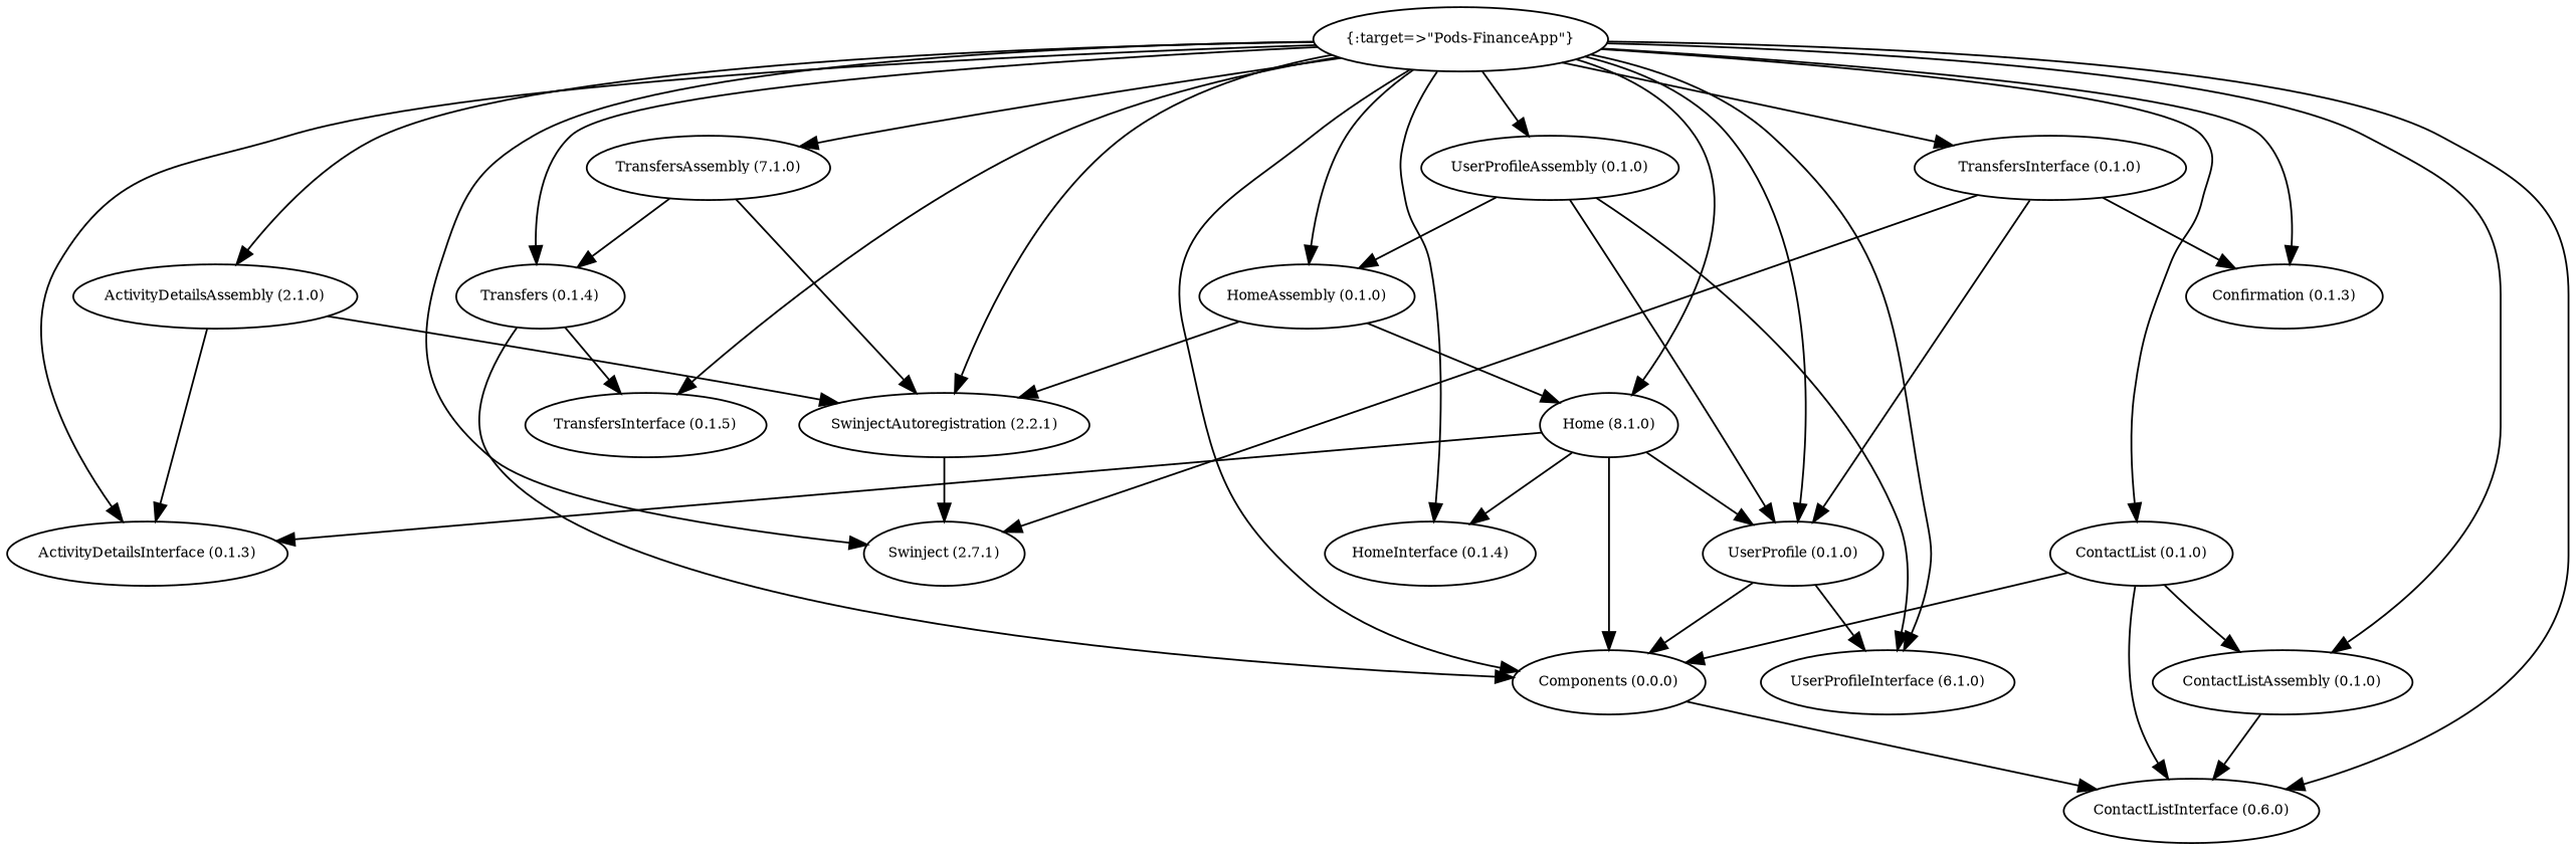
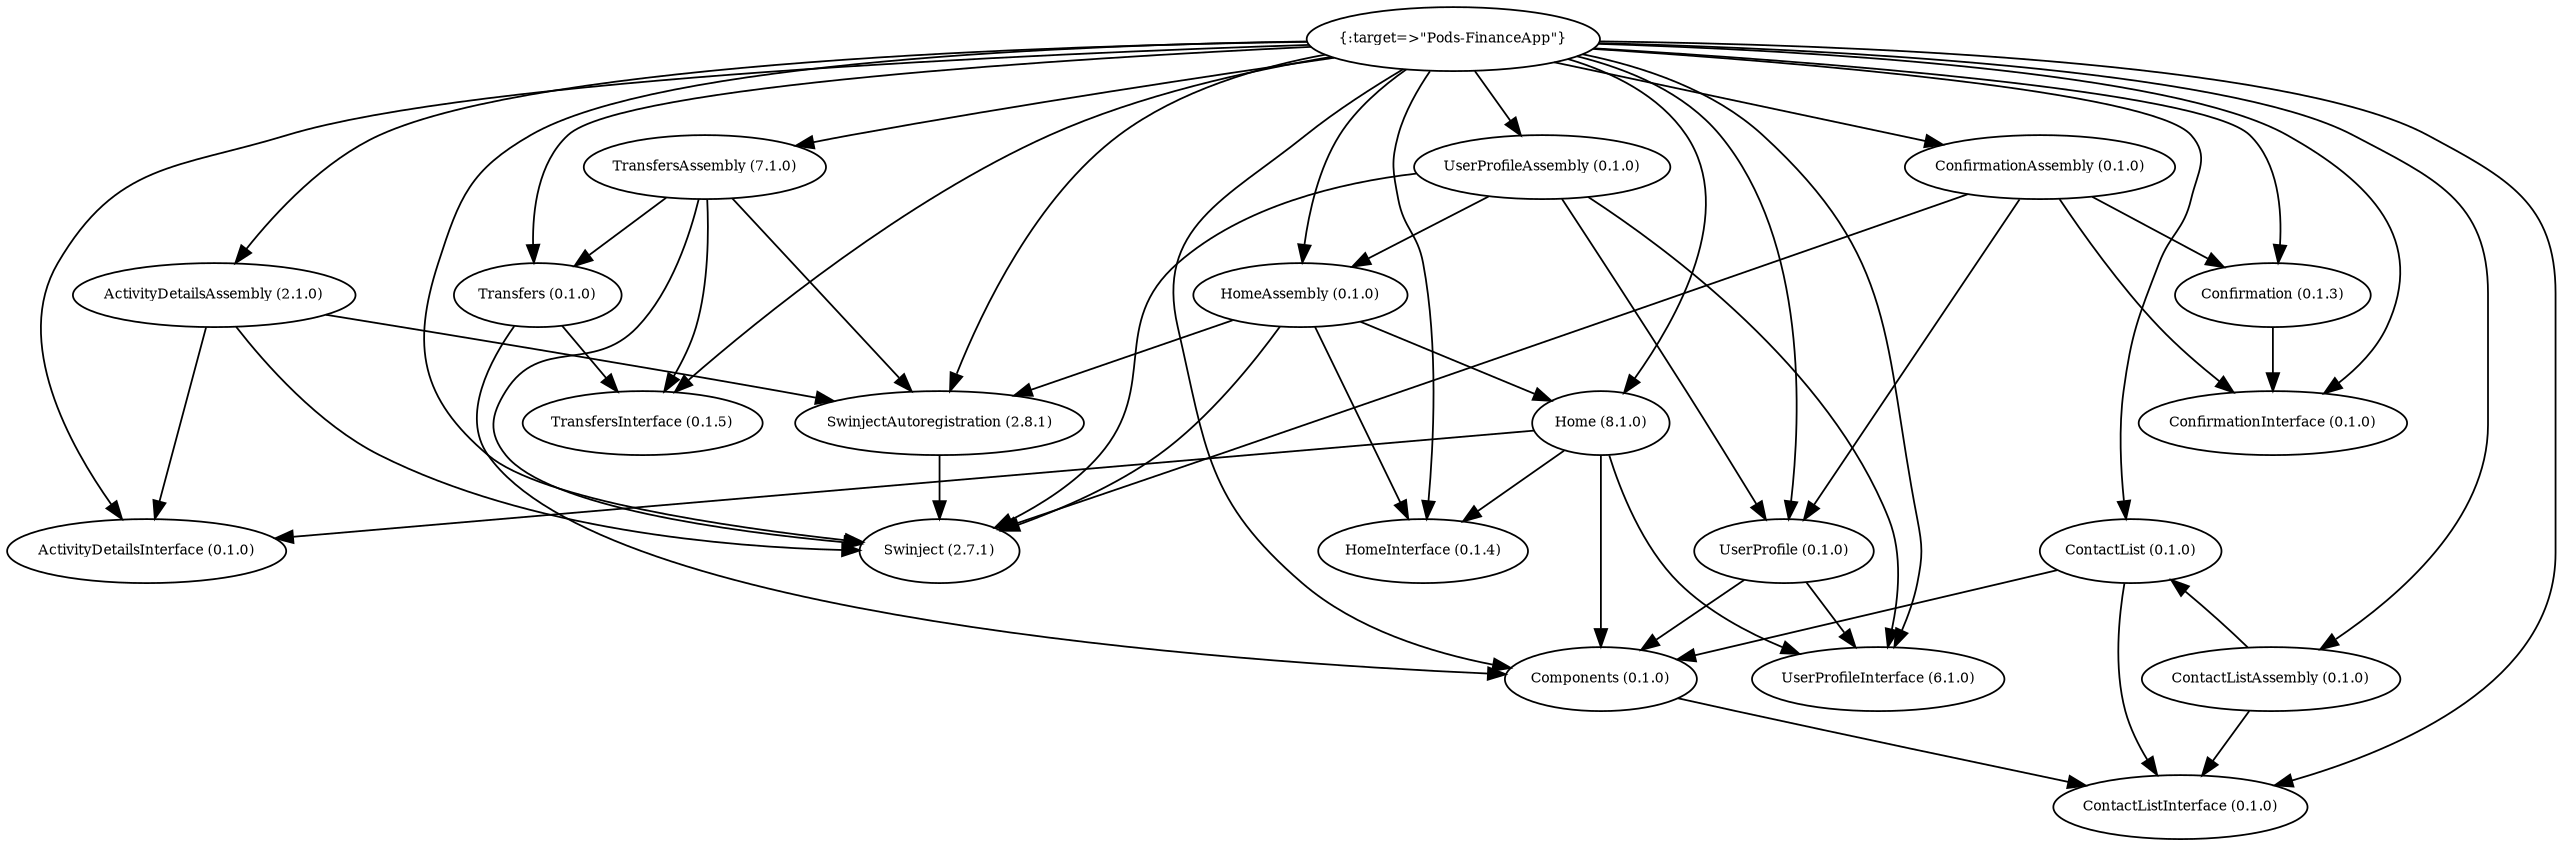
  digraph {
    node [fontsize=8]
    edge [fontsize=8]
    n1 [label="{:target=>\"Pods-FinanceApp\"}"]
-   n2 [label="ActivityDetailsInterface (0.1.3)"]
+   n2 [label="ActivityDetailsInterface (0.1.0)"]
    n3 [label="ActivityDetailsAssembly (2.1.0)"]
    n4 [label="Swinject (2.7.1)"]
-   n5 [label="SwinjectAutoregistration (2.2.1)"]
-   n6 [label="Components (0.0.0)"]
+   n5 [label="SwinjectAutoregistration (2.8.1)"]
+   n6 [label="Components (0.1.0)"]
    n7 [label="Confirmation (0.1.3)"]
-   n9 [label="TransfersInterface (0.1.0)"]
+   n8 [label="ConfirmationInterface (0.1.0)"]
+   n9 [label="ConfirmationAssembly (0.1.0)"]
    n10 [label="ContactList (0.1.0)"]
-   n11 [label="ContactListInterface (0.6.0)"]
+   n11 [label="ContactListInterface (0.1.0)"]
    n12 [label="ContactListAssembly (0.1.0)"]
    n13 [label="Home (8.1.0)"]
    n14 [label="HomeInterface (0.1.4)"]
    n15 [label="UserProfileInterface (6.1.0)"]
    n16 [label="HomeAssembly (0.1.0)"]
-   n17 [label="Transfers (0.1.4)"]
+   n17 [label="Transfers (0.1.0)"]
    n18 [label="TransfersInterface (0.1.5)"]
    n19 [label="TransfersAssembly (7.1.0)"]
    n20 [label="UserProfile (0.1.0)"]
    n21 [label="UserProfileAssembly (0.1.0)"]
    n1 -> n2
    n1 -> n3
    n1 -> n4
    n1 -> n5
    n1 -> n6
    n1 -> n7
+   n1 -> n8
    n1 -> n9
    n1 -> n10
    n1 -> n11
    n1 -> n12
    n1 -> n13
    n1 -> n14
    n1 -> n15
    n1 -> n16
    n1 -> n17
    n1 -> n18
    n1 -> n19
    n1 -> n20
    n1 -> n21
    n3 -> n2
+   n3 -> n4
    n3 -> n5
    n5 -> n4
    n6 -> n11
+   n7 -> n8
    n9 -> n4
    n9 -> n7
+   n9 -> n8
    n9 -> n20
    n10 -> n6
    n10 -> n11
-   n10 -> n12
+   n12 -> n10
    n12 -> n11
    n13 -> n2
    n13 -> n6
    n13 -> n14
-   n13 -> n20
+   n13 -> n15
+   n16 -> n4
    n16 -> n5
    n16 -> n13
+   n16 -> n14
    n17 -> n6
    n17 -> n18
+   n19 -> n4
    n19 -> n5
    n19 -> n17
+   n19 -> n18
    n20 -> n6
    n20 -> n15
+   n21 -> n4
    n21 -> n15
    n21 -> n16
    n21 -> n20
  }
